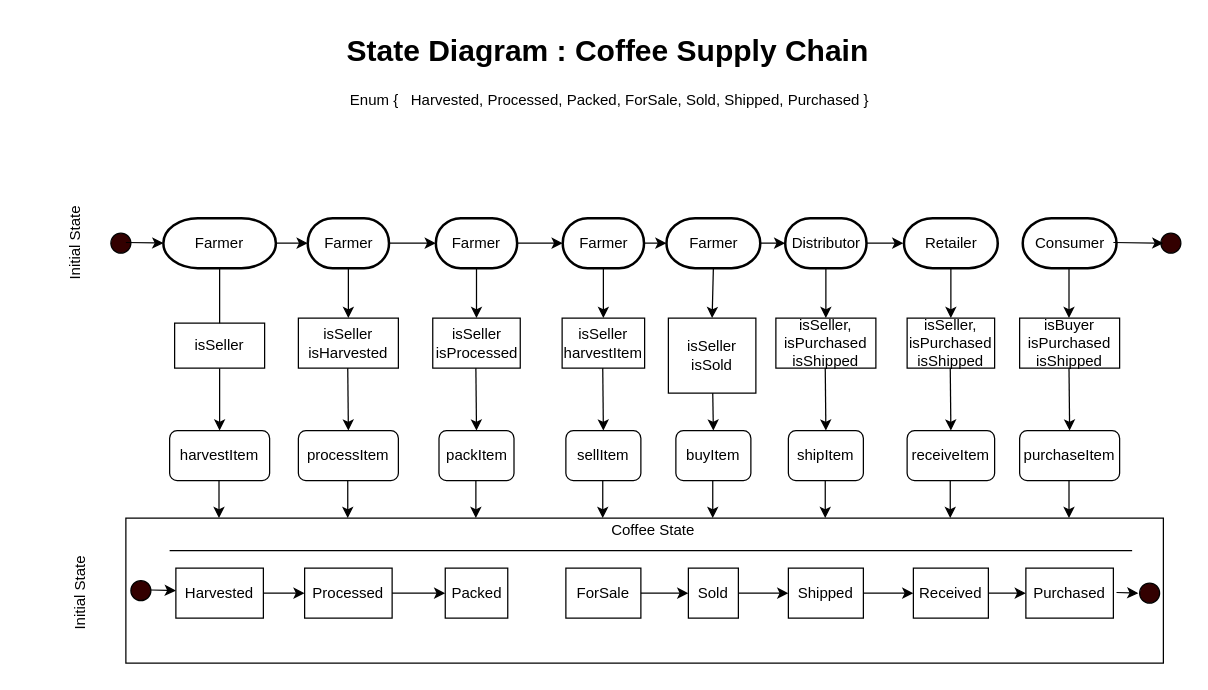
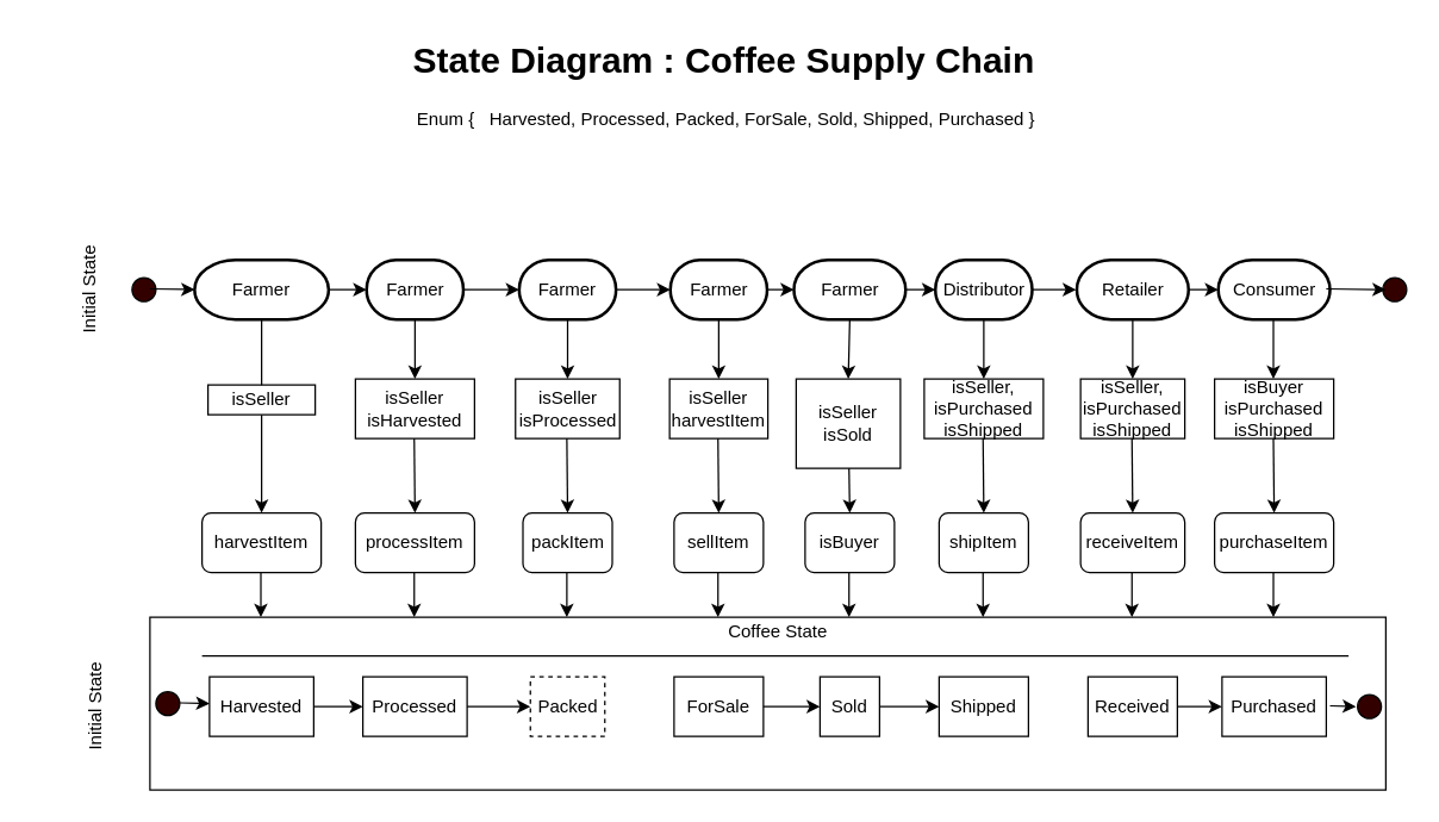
  <mxCell id="0" />
  <mxCell id="1" parent="0" />
  <mxCell id="2" value="" style="rounded=0;whiteSpace=wrap;html=1;fillColor=#FFFFFF;" vertex="1" parent="1"><mxGeometry x="100" y="414" width="830" height="116" as="geometry" /></mxCell>
  <mxCell id="3" value="&lt;span style=&quot;font-family: &amp;#34;helvetica&amp;#34; ; font-size: 24px ; font-style: normal ; font-weight: 700 ; letter-spacing: normal ; text-align: center ; text-indent: 0px ; text-transform: none ; word-spacing: 0px ; float: none ; display: inline&quot;&gt;State Diagram : Coffee Supply Chain&lt;/span&gt;" style="text;whiteSpace=wrap;html=1;" vertex="1" parent="1"><mxGeometry x="275" y="20" width="494" height="30" as="geometry" /></mxCell>
  <mxCell id="4" value="Harvested" style="rounded=0;whiteSpace=wrap;html=1;" vertex="1" parent="1"><mxGeometry x="140" y="454" width="70" height="40" as="geometry" /></mxCell>
  <mxCell id="5" value="Processed" style="rounded=0;whiteSpace=wrap;html=1;" vertex="1" parent="1"><mxGeometry x="243" y="454" width="70" height="40" as="geometry" /></mxCell>
- <mxCell id="6" value="Packed" style="rounded=0;whiteSpace=wrap;html=1;" vertex="1" parent="1"><mxGeometry x="355.5" y="454" width="50" height="40" as="geometry" /></mxCell>
+ <mxCell id="6" value="Packed" style="rounded=0;whiteSpace=wrap;html=1;dashed=1;" vertex="1" parent="1"><mxGeometry x="355.5" y="454" width="50" height="40" as="geometry" /></mxCell>
  <mxCell id="7" value="ForSale" style="rounded=0;whiteSpace=wrap;html=1;" vertex="1" parent="1"><mxGeometry x="452" y="454" width="60" height="40" as="geometry" /></mxCell>
  <mxCell id="8" value="Sold" style="rounded=0;whiteSpace=wrap;html=1;" vertex="1" parent="1"><mxGeometry x="550" y="454" width="40" height="40" as="geometry" /></mxCell>
  <mxCell id="9" value="Shipped" style="rounded=0;whiteSpace=wrap;html=1;" vertex="1" parent="1"><mxGeometry x="630" y="454" width="60" height="40" as="geometry" /></mxCell>
  <mxCell id="10" value="Received" style="rounded=0;whiteSpace=wrap;html=1;" vertex="1" parent="1"><mxGeometry x="730" y="454" width="60" height="40" as="geometry" /></mxCell>
  <mxCell id="11" value="Purchased" style="rounded=0;whiteSpace=wrap;html=1;" vertex="1" parent="1"><mxGeometry x="820" y="454" width="70" height="40" as="geometry" /></mxCell>
  <mxCell id="12" value="" style="endArrow=classic;html=1;exitX=1;exitY=0.5;exitDx=0;exitDy=0;entryX=0;entryY=0.5;entryDx=0;entryDy=0;" edge="1" parent="1" source="4" target="5"><mxGeometry width="50" height="50" relative="1" as="geometry"><mxPoint x="498" y="434" as="sourcePoint" /><mxPoint x="548" y="384" as="targetPoint" /></mxGeometry></mxCell>
  <mxCell id="13" value="" style="endArrow=classic;html=1;exitX=1;exitY=0.5;exitDx=0;exitDy=0;entryX=0;entryY=0.5;entryDx=0;entryDy=0;" edge="1" parent="1" source="5" target="6"><mxGeometry width="50" height="50" relative="1" as="geometry"><mxPoint x="498" y="434" as="sourcePoint" /><mxPoint x="548" y="384" as="targetPoint" /></mxGeometry></mxCell>
  <mxCell id="14" value="" style="endArrow=classic;html=1;exitX=1;exitY=0.5;exitDx=0;exitDy=0;entryX=0;entryY=0.5;entryDx=0;entryDy=0;" edge="1" parent="1" source="7" target="8"><mxGeometry width="50" height="50" relative="1" as="geometry"><mxPoint x="368" y="494" as="sourcePoint" /><mxPoint x="388" y="494" as="targetPoint" /></mxGeometry></mxCell>
  <mxCell id="15" value="" style="endArrow=classic;html=1;exitX=1;exitY=0.5;exitDx=0;exitDy=0;entryX=0;entryY=0.5;entryDx=0;entryDy=0;" edge="1" parent="1" source="8" target="9"><mxGeometry width="50" height="50" relative="1" as="geometry"><mxPoint x="378" y="504" as="sourcePoint" /><mxPoint x="398" y="504" as="targetPoint" /></mxGeometry></mxCell>
- <mxCell id="16" value="" style="endArrow=classic;html=1;exitX=1;exitY=0.5;exitDx=0;exitDy=0;entryX=0;entryY=0.5;entryDx=0;entryDy=0;" edge="1" parent="1" source="9" target="10"><mxGeometry width="50" height="50" relative="1" as="geometry"><mxPoint x="568" y="484" as="sourcePoint" /><mxPoint x="588" y="484" as="targetPoint" /></mxGeometry></mxCell>
  <mxCell id="17" value="" style="endArrow=classic;html=1;exitX=1;exitY=0.5;exitDx=0;exitDy=0;entryX=0;entryY=0.5;entryDx=0;entryDy=0;" edge="1" parent="1" source="10" target="11"><mxGeometry width="50" height="50" relative="1" as="geometry"><mxPoint x="648" y="484" as="sourcePoint" /><mxPoint x="668" y="484" as="targetPoint" /></mxGeometry></mxCell>
  <mxCell id="18" value="Coffee State" style="text;html=1;strokeColor=none;fillColor=none;align=center;verticalAlign=middle;whiteSpace=wrap;rounded=0;" vertex="1" parent="1"><mxGeometry x="477" y="414" width="90" height="20" as="geometry" /></mxCell>
  <mxCell id="19" value="" style="endArrow=none;html=1;" edge="1" parent="1"><mxGeometry width="50" height="50" relative="1" as="geometry"><mxPoint x="135" y="440" as="sourcePoint" /><mxPoint x="905" y="440" as="targetPoint" /></mxGeometry></mxCell>
  <mxCell id="20" value="harvestItem" style="rounded=1;whiteSpace=wrap;html=1;" vertex="1" parent="1"><mxGeometry x="135" y="344" width="80" height="40" as="geometry" /></mxCell>
  <mxCell id="21" value="processItem" style="rounded=1;whiteSpace=wrap;html=1;" vertex="1" parent="1"><mxGeometry x="238" y="344" width="80" height="40" as="geometry" /></mxCell>
  <mxCell id="22" value="packItem" style="rounded=1;whiteSpace=wrap;html=1;" vertex="1" parent="1"><mxGeometry x="350.5" y="344" width="60" height="40" as="geometry" /></mxCell>
  <mxCell id="23" value="sellItem" style="rounded=1;whiteSpace=wrap;html=1;" vertex="1" parent="1"><mxGeometry x="452" y="344" width="60" height="40" as="geometry" /></mxCell>
- <mxCell id="24" value="buyItem" style="rounded=1;whiteSpace=wrap;html=1;" vertex="1" parent="1"><mxGeometry x="540" y="344" width="60" height="40" as="geometry" /></mxCell>
+ <mxCell id="24" value="isBuyer" style="rounded=1;whiteSpace=wrap;html=1;" vertex="1" parent="1"><mxGeometry x="540" y="344" width="60" height="40" as="geometry" /></mxCell>
  <mxCell id="25" value="shipItem" style="rounded=1;whiteSpace=wrap;html=1;" vertex="1" parent="1"><mxGeometry x="630" y="344" width="60" height="40" as="geometry" /></mxCell>
  <mxCell id="26" value="receiveItem" style="rounded=1;whiteSpace=wrap;html=1;" vertex="1" parent="1"><mxGeometry x="725" y="344" width="70" height="40" as="geometry" /></mxCell>
  <mxCell id="27" value="purchaseItem" style="rounded=1;whiteSpace=wrap;html=1;" vertex="1" parent="1"><mxGeometry x="815" y="344" width="80" height="40" as="geometry" /></mxCell>
  <mxCell id="28" value="isSeller&lt;br&gt;isHarvested" style="rounded=0;whiteSpace=wrap;html=1;" vertex="1" parent="1"><mxGeometry x="238" y="254" width="80" height="40" as="geometry" /></mxCell>
  <mxCell id="29" value="isSeller&lt;br&gt;isProcessed" style="rounded=0;whiteSpace=wrap;html=1;" vertex="1" parent="1"><mxGeometry x="345.5" y="254" width="70" height="40" as="geometry" /></mxCell>
  <mxCell id="30" value="isSeller&lt;br&gt;harvestItem" style="rounded=0;whiteSpace=wrap;html=1;" vertex="1" parent="1"><mxGeometry x="449" y="254" width="66" height="40" as="geometry" /></mxCell>
  <mxCell id="31" value="isSeller&lt;br&gt;isSold" style="rounded=0;whiteSpace=wrap;html=1;" vertex="1" parent="1"><mxGeometry x="534" y="254" width="70" height="60" as="geometry" /></mxCell>
  <mxCell id="32" value="isSeller,&lt;br&gt;isPurchased&lt;br&gt;isShipped" style="rounded=0;whiteSpace=wrap;html=1;" vertex="1" parent="1"><mxGeometry x="620" y="254" width="80" height="40" as="geometry" /></mxCell>
  <mxCell id="33" value="isSeller,&lt;br&gt;isPurchased&lt;br&gt;isShipped" style="rounded=0;whiteSpace=wrap;html=1;" vertex="1" parent="1"><mxGeometry x="725" y="254" width="70" height="40" as="geometry" /></mxCell>
  <mxCell id="34" value="isBuyer&lt;br&gt;isPurchased&lt;br&gt;isShipped" style="rounded=0;whiteSpace=wrap;html=1;" vertex="1" parent="1"><mxGeometry x="815" y="254" width="80" height="40" as="geometry" /></mxCell>
  <mxCell id="35" value="Farmer" style="strokeWidth=2;html=1;shape=mxgraph.flowchart.terminator;whiteSpace=wrap;" vertex="1" parent="1"><mxGeometry x="348" y="174" width="65" height="40" as="geometry" /></mxCell>
  <mxCell id="36" value="Farmer" style="strokeWidth=2;html=1;shape=mxgraph.flowchart.terminator;whiteSpace=wrap;" vertex="1" parent="1"><mxGeometry x="532.5" y="174" width="75" height="40" as="geometry" /></mxCell>
  <mxCell id="37" value="Farmer" style="strokeWidth=2;html=1;shape=mxgraph.flowchart.terminator;whiteSpace=wrap;" vertex="1" parent="1"><mxGeometry x="245.5" y="174" width="65" height="40" as="geometry" /></mxCell>
  <mxCell id="38" value="Farmer" style="strokeWidth=2;html=1;shape=mxgraph.flowchart.terminator;whiteSpace=wrap;" vertex="1" parent="1"><mxGeometry x="130" y="174" width="90" height="40" as="geometry" /></mxCell>
  <mxCell id="39" value="Farmer" style="strokeWidth=2;html=1;shape=mxgraph.flowchart.terminator;whiteSpace=wrap;" vertex="1" parent="1"><mxGeometry x="449.5" y="174" width="65" height="40" as="geometry" /></mxCell>
  <mxCell id="40" value="Retailer" style="strokeWidth=2;html=1;shape=mxgraph.flowchart.terminator;whiteSpace=wrap;" vertex="1" parent="1"><mxGeometry x="722.5" y="174" width="75" height="40" as="geometry" /></mxCell>
  <mxCell id="41" value="Distributor" style="strokeWidth=2;html=1;shape=mxgraph.flowchart.terminator;whiteSpace=wrap;" vertex="1" parent="1"><mxGeometry x="627.5" y="174" width="65" height="40" as="geometry" /></mxCell>
  <mxCell id="42" value="Consumer" style="strokeWidth=2;html=1;shape=mxgraph.flowchart.terminator;whiteSpace=wrap;" vertex="1" parent="1"><mxGeometry x="817.5" y="174" width="75" height="40" as="geometry" /></mxCell>
  <mxCell id="43" value="" style="endArrow=classic;html=1;exitX=1;exitY=0.5;exitDx=0;exitDy=0;exitPerimeter=0;entryX=0;entryY=0.5;entryDx=0;entryDy=0;entryPerimeter=0;" edge="1" parent="1" source="38" target="37"><mxGeometry width="50" height="50" relative="1" as="geometry"><mxPoint x="490" y="354" as="sourcePoint" /><mxPoint x="540" y="304" as="targetPoint" /></mxGeometry></mxCell>
  <mxCell id="44" value="" style="endArrow=classic;html=1;exitX=1;exitY=0.5;exitDx=0;exitDy=0;exitPerimeter=0;entryX=0;entryY=0.5;entryDx=0;entryDy=0;entryPerimeter=0;" edge="1" parent="1" source="37" target="35"><mxGeometry width="50" height="50" relative="1" as="geometry"><mxPoint x="236.5" y="204" as="sourcePoint" /><mxPoint x="270.5" y="204" as="targetPoint" /></mxGeometry></mxCell>
  <mxCell id="45" value="" style="endArrow=classic;html=1;entryX=0;entryY=0.5;entryDx=0;entryDy=0;entryPerimeter=0;exitX=1;exitY=0.5;exitDx=0;exitDy=0;exitPerimeter=0;" edge="1" parent="1" source="35" target="39"><mxGeometry width="50" height="50" relative="1" as="geometry"><mxPoint x="420" y="194" as="sourcePoint" /><mxPoint x="280.5" y="214" as="targetPoint" /></mxGeometry></mxCell>
  <mxCell id="46" value="" style="endArrow=classic;html=1;entryX=0;entryY=0.5;entryDx=0;entryDy=0;entryPerimeter=0;exitX=1;exitY=0.5;exitDx=0;exitDy=0;exitPerimeter=0;" edge="1" parent="1" source="39" target="36"><mxGeometry width="50" height="50" relative="1" as="geometry"><mxPoint x="430" y="204" as="sourcePoint" /><mxPoint x="459.5" y="204" as="targetPoint" /></mxGeometry></mxCell>
  <mxCell id="47" value="" style="endArrow=classic;html=1;entryX=0;entryY=0.5;entryDx=0;entryDy=0;entryPerimeter=0;exitX=1;exitY=0.5;exitDx=0;exitDy=0;exitPerimeter=0;" edge="1" parent="1" source="36" target="41"><mxGeometry width="50" height="50" relative="1" as="geometry"><mxPoint x="510" y="234" as="sourcePoint" /><mxPoint x="541.5" y="204" as="targetPoint" /></mxGeometry></mxCell>
  <mxCell id="48" value="" style="endArrow=classic;html=1;exitX=1;exitY=0.5;exitDx=0;exitDy=0;exitPerimeter=0;" edge="1" parent="1" source="41"><mxGeometry width="50" height="50" relative="1" as="geometry"><mxPoint x="492" y="314" as="sourcePoint" /><mxPoint x="722" y="194" as="targetPoint" /></mxGeometry></mxCell>
+ <mxCell id="49" value="" style="endArrow=classic;html=1;exitX=1;exitY=0.5;exitDx=0;exitDy=0;exitPerimeter=0;entryX=0;entryY=0.5;entryDx=0;entryDy=0;entryPerimeter=0;" edge="1" parent="1" source="40" target="42"><mxGeometry width="50" height="50" relative="1" as="geometry"><mxPoint x="702.5" y="204" as="sourcePoint" /><mxPoint x="732" y="204" as="targetPoint" /></mxGeometry></mxCell>
  <mxCell id="50" value="" style="endArrow=classic;html=1;exitX=0.5;exitY=1;exitDx=0;exitDy=0;entryX=0.5;entryY=0;entryDx=0;entryDy=0;exitPerimeter=0;" edge="1" parent="1" source="37" target="28"><mxGeometry width="50" height="50" relative="1" as="geometry"><mxPoint x="185" y="224" as="sourcePoint" /><mxPoint x="185" y="264" as="targetPoint" /></mxGeometry></mxCell>
  <mxCell id="51" value="" style="endArrow=classic;html=1;exitX=0.5;exitY=1;exitDx=0;exitDy=0;entryX=0.5;entryY=0;entryDx=0;entryDy=0;exitPerimeter=0;" edge="1" parent="1" source="35" target="29"><mxGeometry width="50" height="50" relative="1" as="geometry"><mxPoint x="288" y="224" as="sourcePoint" /><mxPoint x="288" y="264" as="targetPoint" /></mxGeometry></mxCell>
  <mxCell id="52" value="" style="endArrow=classic;html=1;exitX=0.5;exitY=1;exitDx=0;exitDy=0;entryX=0.5;entryY=0;entryDx=0;entryDy=0;exitPerimeter=0;" edge="1" parent="1" source="39" target="30"><mxGeometry width="50" height="50" relative="1" as="geometry"><mxPoint x="390.5" y="224" as="sourcePoint" /><mxPoint x="390.5" y="264" as="targetPoint" /></mxGeometry></mxCell>
  <mxCell id="53" value="" style="endArrow=classic;html=1;exitX=0.5;exitY=1;exitDx=0;exitDy=0;entryX=0.5;entryY=0;entryDx=0;entryDy=0;exitPerimeter=0;" edge="1" parent="1" source="36" target="31"><mxGeometry width="50" height="50" relative="1" as="geometry"><mxPoint x="492" y="224" as="sourcePoint" /><mxPoint x="492" y="264" as="targetPoint" /></mxGeometry></mxCell>
  <mxCell id="54" value="" style="endArrow=classic;html=1;exitX=0.5;exitY=1;exitDx=0;exitDy=0;entryX=0.5;entryY=0;entryDx=0;entryDy=0;exitPerimeter=0;" edge="1" parent="1" source="41" target="32"><mxGeometry width="50" height="50" relative="1" as="geometry"><mxPoint x="580" y="224" as="sourcePoint" /><mxPoint x="579" y="264" as="targetPoint" /></mxGeometry></mxCell>
  <mxCell id="55" value="" style="endArrow=classic;html=1;exitX=0.5;exitY=1;exitDx=0;exitDy=0;entryX=0.5;entryY=0;entryDx=0;entryDy=0;exitPerimeter=0;" edge="1" parent="1" source="40" target="33"><mxGeometry width="50" height="50" relative="1" as="geometry"><mxPoint x="670" y="224" as="sourcePoint" /><mxPoint x="670" y="264" as="targetPoint" /></mxGeometry></mxCell>
  <mxCell id="56" value="" style="endArrow=classic;html=1;exitX=0.5;exitY=1;exitDx=0;exitDy=0;entryX=0.5;entryY=0;entryDx=0;entryDy=0;exitPerimeter=0;" edge="1" parent="1"><mxGeometry width="50" height="50" relative="1" as="geometry"><mxPoint x="854.5" y="214" as="sourcePoint" /><mxPoint x="854.5" y="254" as="targetPoint" /></mxGeometry></mxCell>
  <mxCell id="57" value="" style="endArrow=classic;html=1;exitX=0.5;exitY=1;exitDx=0;exitDy=0;exitPerimeter=0;entryX=0.5;entryY=0;entryDx=0;entryDy=0;startArrow=none;" edge="1" parent="1" source="84" target="20"><mxGeometry width="50" height="50" relative="1" as="geometry"><mxPoint x="174.5" y="294" as="sourcePoint" /><mxPoint x="174.5" y="334" as="targetPoint" /></mxGeometry></mxCell>
  <mxCell id="58" value="" style="endArrow=classic;html=1;exitX=0.5;exitY=1;exitDx=0;exitDy=0;exitPerimeter=0;entryX=0.5;entryY=0;entryDx=0;entryDy=0;" edge="1" parent="1"><mxGeometry width="50" height="50" relative="1" as="geometry"><mxPoint x="277.5" y="294" as="sourcePoint" /><mxPoint x="278" y="344" as="targetPoint" /></mxGeometry></mxCell>
  <mxCell id="59" value="" style="endArrow=classic;html=1;exitX=0.5;exitY=1;exitDx=0;exitDy=0;exitPerimeter=0;entryX=0.5;entryY=0;entryDx=0;entryDy=0;" edge="1" parent="1"><mxGeometry width="50" height="50" relative="1" as="geometry"><mxPoint x="380" y="294" as="sourcePoint" /><mxPoint x="380.5" y="344" as="targetPoint" /></mxGeometry></mxCell>
  <mxCell id="60" value="" style="endArrow=classic;html=1;exitX=0.5;exitY=1;exitDx=0;exitDy=0;exitPerimeter=0;entryX=0.5;entryY=0;entryDx=0;entryDy=0;" edge="1" parent="1"><mxGeometry width="50" height="50" relative="1" as="geometry"><mxPoint x="481.5" y="294" as="sourcePoint" /><mxPoint x="482" y="344" as="targetPoint" /></mxGeometry></mxCell>
  <mxCell id="61" value="" style="endArrow=classic;html=1;exitX=0.5;exitY=1;exitDx=0;exitDy=0;exitPerimeter=0;entryX=0.5;entryY=0;entryDx=0;entryDy=0;" edge="1" parent="1"><mxGeometry width="50" height="50" relative="1" as="geometry"><mxPoint x="659.5" y="294" as="sourcePoint" /><mxPoint x="660" y="344" as="targetPoint" /></mxGeometry></mxCell>
  <mxCell id="62" value="" style="endArrow=classic;html=1;exitX=0.5;exitY=1;exitDx=0;exitDy=0;exitPerimeter=0;entryX=0.5;entryY=0;entryDx=0;entryDy=0;" edge="1" parent="1"><mxGeometry width="50" height="50" relative="1" as="geometry"><mxPoint x="759.5" y="294" as="sourcePoint" /><mxPoint x="760" y="344" as="targetPoint" /></mxGeometry></mxCell>
  <mxCell id="63" value="" style="endArrow=classic;html=1;exitX=0.5;exitY=1;exitDx=0;exitDy=0;exitPerimeter=0;entryX=0.5;entryY=0;entryDx=0;entryDy=0;" edge="1" parent="1"><mxGeometry width="50" height="50" relative="1" as="geometry"><mxPoint x="854.5" y="294" as="sourcePoint" /><mxPoint x="855" y="344" as="targetPoint" /></mxGeometry></mxCell>
  <mxCell id="64" value="" style="endArrow=classic;html=1;exitX=0.5;exitY=1;exitDx=0;exitDy=0;exitPerimeter=0;" edge="1" parent="1"><mxGeometry width="50" height="50" relative="1" as="geometry"><mxPoint x="569.5" y="314" as="sourcePoint" /><mxPoint x="570" y="344" as="targetPoint" /></mxGeometry></mxCell>
  <mxCell id="65" value="" style="endArrow=classic;html=1;" edge="1" parent="1"><mxGeometry width="50" height="50" relative="1" as="geometry"><mxPoint x="174.5" y="384" as="sourcePoint" /><mxPoint x="174.5" y="414" as="targetPoint" /></mxGeometry></mxCell>
  <mxCell id="66" value="" style="endArrow=classic;html=1;" edge="1" parent="1"><mxGeometry width="50" height="50" relative="1" as="geometry"><mxPoint x="277.5" y="384" as="sourcePoint" /><mxPoint x="277.5" y="414" as="targetPoint" /></mxGeometry></mxCell>
  <mxCell id="67" value="" style="endArrow=classic;html=1;" edge="1" parent="1"><mxGeometry width="50" height="50" relative="1" as="geometry"><mxPoint x="380" y="384" as="sourcePoint" /><mxPoint x="380" y="414" as="targetPoint" /></mxGeometry></mxCell>
  <mxCell id="68" value="" style="endArrow=classic;html=1;" edge="1" parent="1"><mxGeometry width="50" height="50" relative="1" as="geometry"><mxPoint x="481.5" y="384" as="sourcePoint" /><mxPoint x="481.5" y="414" as="targetPoint" /></mxGeometry></mxCell>
  <mxCell id="69" value="" style="endArrow=classic;html=1;" edge="1" parent="1"><mxGeometry width="50" height="50" relative="1" as="geometry"><mxPoint x="569.5" y="384" as="sourcePoint" /><mxPoint x="569.5" y="414" as="targetPoint" /></mxGeometry></mxCell>
  <mxCell id="70" value="" style="endArrow=classic;html=1;" edge="1" parent="1"><mxGeometry width="50" height="50" relative="1" as="geometry"><mxPoint x="659.5" y="384" as="sourcePoint" /><mxPoint x="659.5" y="414" as="targetPoint" /></mxGeometry></mxCell>
  <mxCell id="71" value="" style="endArrow=classic;html=1;" edge="1" parent="1"><mxGeometry width="50" height="50" relative="1" as="geometry"><mxPoint x="759.5" y="384" as="sourcePoint" /><mxPoint x="759.5" y="414" as="targetPoint" /></mxGeometry></mxCell>
  <mxCell id="72" value="" style="endArrow=classic;html=1;" edge="1" parent="1"><mxGeometry width="50" height="50" relative="1" as="geometry"><mxPoint x="854.5" y="384" as="sourcePoint" /><mxPoint x="854.5" y="414" as="targetPoint" /></mxGeometry></mxCell>
  <mxCell id="73" value="Enum {&amp;nbsp;&lt;span&gt;&amp;nbsp; Harvested,&amp;nbsp;&lt;/span&gt;&lt;span&gt;Processed,&amp;nbsp;&lt;/span&gt;&lt;span&gt;Packed,&amp;nbsp;&lt;/span&gt;&lt;span&gt;ForSale,&amp;nbsp;&lt;/span&gt;&lt;span&gt;Sold,&amp;nbsp;&lt;/span&gt;&lt;span&gt;Shipped,&amp;nbsp;&lt;/span&gt;&lt;span&gt;Purchased }&amp;nbsp;&amp;nbsp;&lt;/span&gt;&lt;span&gt;&lt;br&gt;&lt;/span&gt;" style="text;html=1;align=center;verticalAlign=middle;resizable=0;points=[];autosize=1;strokeColor=none;fillColor=none;" vertex="1" parent="1"><mxGeometry x="270" y="70" width="440" height="20" as="geometry" /></mxCell>
  <mxCell id="74" value="" style="ellipse;whiteSpace=wrap;html=1;aspect=fixed;fillColor=#330000;" vertex="1" parent="1"><mxGeometry x="88" y="186" width="16" height="16" as="geometry" /></mxCell>
  <mxCell id="75" value="" style="endArrow=classic;html=1;rounded=0;" edge="1" parent="1"><mxGeometry width="50" height="50" relative="1" as="geometry"><mxPoint x="100" y="193.5" as="sourcePoint" /><mxPoint x="130" y="194" as="targetPoint" /></mxGeometry></mxCell>
  <mxCell id="76" value="" style="ellipse;whiteSpace=wrap;html=1;aspect=fixed;fillColor=#330000;" vertex="1" parent="1"><mxGeometry x="928" y="186" width="16" height="16" as="geometry" /></mxCell>
  <mxCell id="77" value="" style="endArrow=classic;html=1;rounded=0;" edge="1" parent="1"><mxGeometry width="50" height="50" relative="1" as="geometry"><mxPoint x="890" y="193.5" as="sourcePoint" /><mxPoint x="930" y="194" as="targetPoint" /></mxGeometry></mxCell>
  <mxCell id="78" value="Initial State" style="text;html=1;strokeColor=none;fillColor=none;align=center;verticalAlign=middle;whiteSpace=wrap;rounded=0;rotation=-90;" vertex="1" parent="1"><mxGeometry x="20" y="179" width="80" height="30" as="geometry" /></mxCell>
  <mxCell id="79" value="Initial State" style="text;html=1;strokeColor=none;fillColor=none;align=center;verticalAlign=middle;whiteSpace=wrap;rounded=0;rotation=-90;" vertex="1" parent="1"><mxGeometry x="24" y="459" width="80" height="30" as="geometry" /></mxCell>
  <mxCell id="80" value="" style="ellipse;whiteSpace=wrap;html=1;aspect=fixed;fillColor=#330000;" vertex="1" parent="1"><mxGeometry x="104" y="464" width="16" height="16" as="geometry" /></mxCell>
  <mxCell id="81" value="" style="endArrow=classic;html=1;rounded=0;" edge="1" parent="1"><mxGeometry width="50" height="50" relative="1" as="geometry"><mxPoint x="120" y="471.5" as="sourcePoint" /><mxPoint x="140" y="472" as="targetPoint" /></mxGeometry></mxCell>
  <mxCell id="82" value="" style="endArrow=classic;html=1;rounded=0;" edge="1" parent="1"><mxGeometry width="50" height="50" relative="1" as="geometry"><mxPoint x="892.5" y="473.5" as="sourcePoint" /><mxPoint x="910" y="474" as="targetPoint" /></mxGeometry></mxCell>
  <mxCell id="83" value="" style="ellipse;whiteSpace=wrap;html=1;aspect=fixed;fillColor=#330000;" vertex="1" parent="1"><mxGeometry x="911" y="466" width="16" height="16" as="geometry" /></mxCell>
- <mxCell id="84" value="isSeller" style="rounded=0;whiteSpace=wrap;html=1;fillColor=#FFFFFF;" vertex="1" parent="1"><mxGeometry x="139" y="258" width="72" height="36" as="geometry" /></mxCell>
+ <mxCell id="84" value="isSeller" style="rounded=0;whiteSpace=wrap;html=1;fillColor=#FFFFFF;" vertex="1" parent="1"><mxGeometry x="139" y="258" width="72" height="20" as="geometry" /></mxCell>
  <mxCell id="85" value="" style="endArrow=none;html=1;exitX=0.5;exitY=1;exitDx=0;exitDy=0;exitPerimeter=0;entryX=0.5;entryY=0;entryDx=0;entryDy=0;" edge="1" parent="1" source="38" target="84"><mxGeometry width="50" height="50" relative="1" as="geometry"><mxPoint x="175" y="214" as="sourcePoint" /><mxPoint x="175" y="344" as="targetPoint" /></mxGeometry></mxCell>
